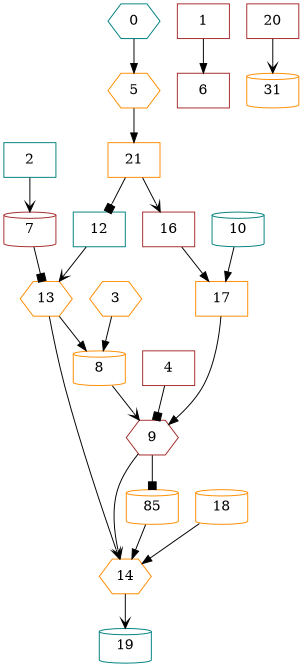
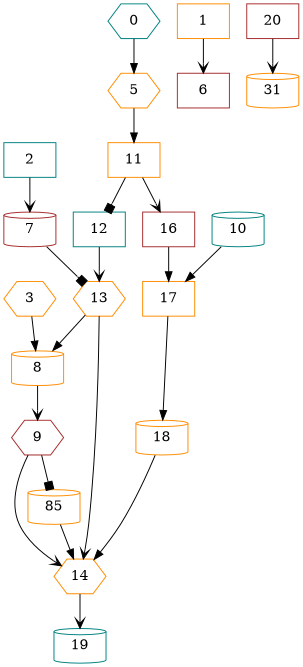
  strict digraph {
    node [color=darkorange exec=4 is_join=False shape=box]
    edge [arrowhead=normal comm=95 is_update=False]
    0 [color=teal period=100000 shape=hexagon]
    5 [exec=3 shape=hexagon]
-   11 [exec=2 is_join=True label=21]
-   1 [color=brown exec=5 period=100000]
+   11 [exec=2 is_join=True]
+   1 [exec=5 period=100000]
    6 [color=brown exec=2]
    2 [color=teal exec=2 period=120000]
    7 [color=brown exec=6 shape=cylinder]
    13 [exec=53 is_join=True shape=hexagon]
    3 [period=60000 shape=hexagon]
    8 [is_join=True shape=cylinder]
    9 [color=brown exec=7 is_join=True shape=hexagon]
-   4 [color=brown exec=7 period=100000]
    14 [exec=6 is_join=True period=60000 shape=hexagon]
    n14 [exec=3 label=85 shape=cylinder]
    12 [color=teal exec=5]
    16 [color=brown exec=8]
    19 [color=teal shape=cylinder]
    10 [color=teal exec=5 period=25000 shape=cylinder]
    17 [exec=71 is_join=True]
    18 [exec=1 shape=cylinder]
    20 [color=brown exec=5]
    n22 [label=31 shape=cylinder]
    0 -> 5 [comm=134]
    5 -> 11
    11 -> 12 [arrowhead=box comm=102]
    11 -> 16 [arrowhead=vee comm=125]
-   1 -> 6 [comm=155]
+   1 -> 6 [arrowhead=vee comm=155]
    2 -> 7 [arrowhead=vee comm=173]
    7 -> 13 [arrowhead=box comm=94]
    13 -> 8 [comm=92]
    13 -> 14 [arrowhead=vee comm=5188 is_update=True]
    3 -> 8 [comm=9758 is_update=True]
    8 -> 9 [arrowhead=vee comm=103]
    9 -> 14 [arrowhead=vee comm=2163 is_update=True]
    9 -> n14 [arrowhead=box comm=136]
-   4 -> 9 [arrowhead=box comm=5129 is_update=True]
    14 -> 19 [arrowhead=vee comm=94]
    n14 -> 14 [comm=4476 is_update=True]
    12 -> 13 [arrowhead=vee comm=2578 is_update=True]
    16 -> 17 [comm=13642]
    10 -> 17 [comm=12631 is_update=True]
-   17 -> 9
+   17 -> 18
    18 -> 14 [comm=9982 is_update=True]
    20 -> n22 [arrowhead=vee comm=97]
  }
